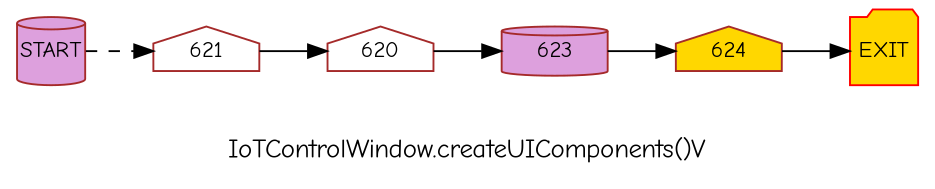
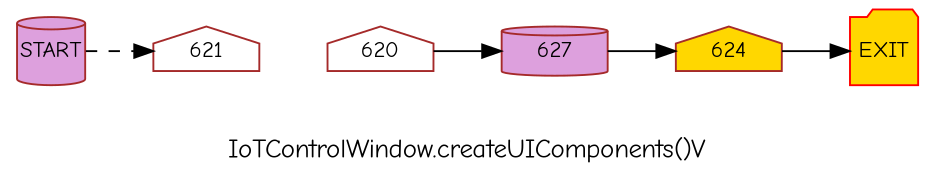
  digraph {
    fontname="Comic Neue"
    label="IoTControlWindow.createUIComponents()V"
    rankdir=LR
    node [color=brown fillcolor=white fixedsize=true fontname="Comic Neue" fontsize=12 shape=house style=filled]
    edge [fontname="Comic Neue" style=solid]
    n1 [height=0.36 label=621 width=0.78]
    n2 [height=0.36 label=620 width=0.78]
-   n3 [fillcolor=plum height=0.36 label=623 shape=cylinder width=0.78]
+   n3 [fillcolor=plum height=0.36 label=627 shape=cylinder width=0.78]
    n4 [fillcolor=gold height=0.36 label=624 width=0.78]
    n5 [color=red fillcolor=gold height=0.5 label=EXIT shape=folder style="filled, rounded" width=0.5]
    n6 [fillcolor=plum height=0.5 label=START shape=cylinder style="filled, rounded" width=0.5]
-   n1 -> n2
    n2 -> n3
    n3 -> n4
    n4 -> n5
    n6 -> n1 [style=dashed]
  }
